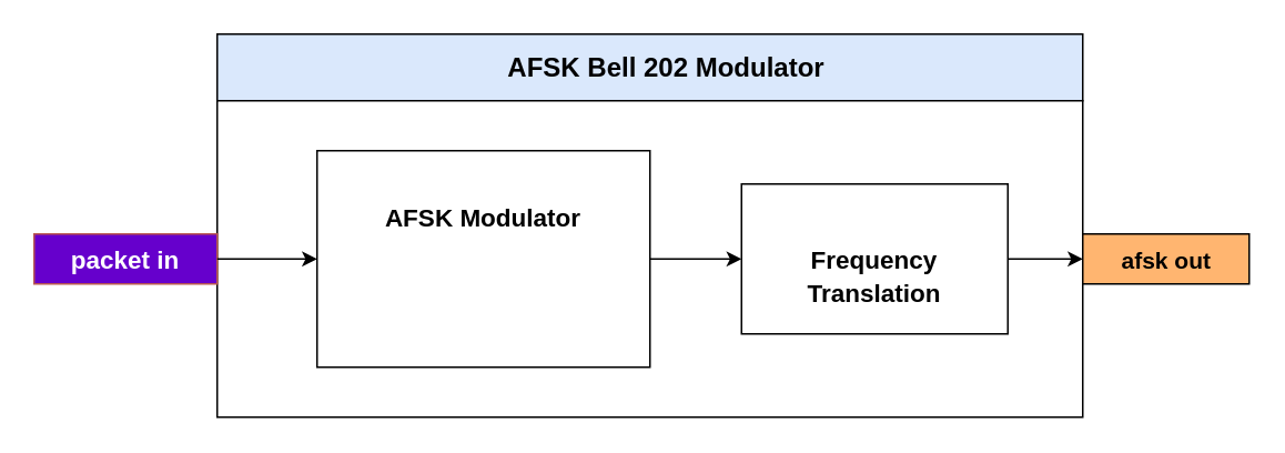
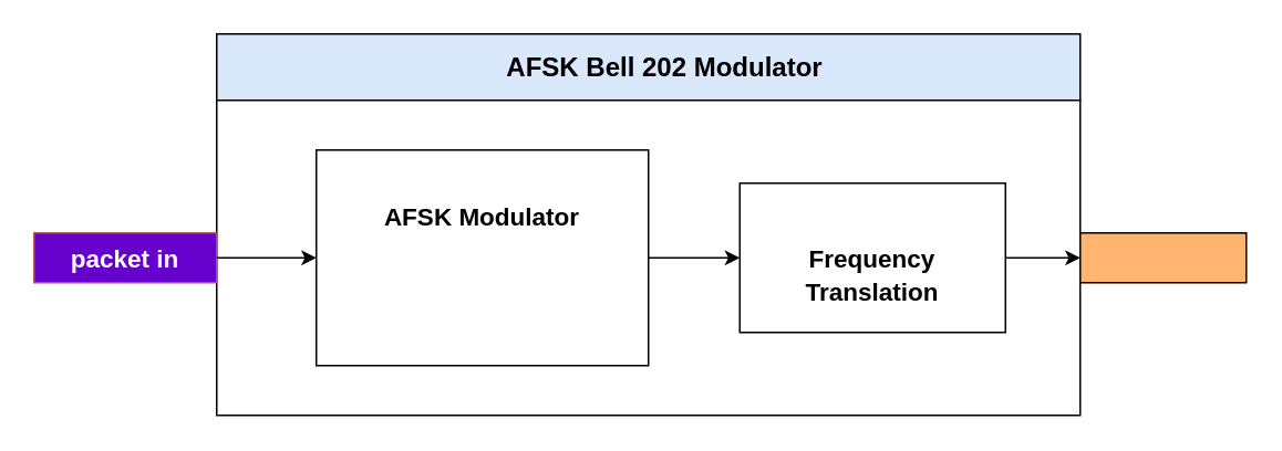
  <mxCell id="0" />
  <mxCell id="1" parent="0" />
  <mxCell id="2" value="" style="rounded=0;whiteSpace=wrap;html=1;labelBackgroundColor=none;strokeColor=#000000;fillColor=#dae8fc;fontSize=16;" parent="1" vertex="1"><mxGeometry x="130" y="20" width="520" height="40" as="geometry" /></mxCell>
  <mxCell id="3" value="&lt;font style=&quot;font-size: 16px&quot;&gt;&lt;b&gt;AFSK Bell 202 Modulator&lt;/b&gt;&lt;/font&gt;" style="text;html=1;strokeColor=none;fillColor=none;align=center;verticalAlign=middle;whiteSpace=wrap;rounded=0;labelBackgroundColor=none;fontSize=16;" parent="1" vertex="1"><mxGeometry x="295" y="30" width="210" height="20" as="geometry" /></mxCell>
  <mxCell id="4" value="" style="rounded=0;whiteSpace=wrap;html=1;labelBackgroundColor=none;fontSize=16;" parent="1" vertex="1"><mxGeometry x="130" y="60" width="520" height="190" as="geometry" /></mxCell>
  <mxCell id="5" value="" style="rounded=0;whiteSpace=wrap;html=1;labelBackgroundColor=none;strokeColor=#b85450;fillColor=#6600CC;fontSize=16;" parent="1" vertex="1"><mxGeometry x="20" y="140" width="110" height="30" as="geometry" /></mxCell>
  <mxCell id="6" style="edgeStyle=orthogonalEdgeStyle;rounded=0;orthogonalLoop=1;jettySize=auto;html=1;exitX=1;exitY=0.5;exitDx=0;exitDy=0;entryX=0;entryY=0.5;entryDx=0;entryDy=0;" edge="1" parent="1" source="7" target="14"><mxGeometry relative="1" as="geometry" /></mxCell>
  <mxCell id="7" value="&lt;font&gt;&lt;font style=&quot;font-size: 15px&quot;&gt;packet in&lt;/font&gt;&lt;br&gt;&lt;/font&gt;" style="text;html=1;align=center;verticalAlign=middle;whiteSpace=wrap;rounded=0;labelBackgroundColor=none;fontSize=16;fontColor=#FFFFFF;fontStyle=1" parent="1" vertex="1"><mxGeometry x="20" y="145" width="110" height="20" as="geometry" /></mxCell>
  <mxCell id="8" value="" style="rounded=0;whiteSpace=wrap;html=1;labelBackgroundColor=none;strokeColor=#000000;fillColor=#FFB570;fontSize=16;" parent="1" vertex="1"><mxGeometry x="650" y="140" width="100" height="30" as="geometry" /></mxCell>
- <mxCell id="9" value="&lt;font size=&quot;1&quot;&gt;&lt;b style=&quot;font-size: 14px&quot;&gt;afsk out&lt;/b&gt;&lt;/font&gt;" style="text;html=1;strokeColor=none;fillColor=none;align=center;verticalAlign=middle;whiteSpace=wrap;rounded=0;labelBackgroundColor=none;fontSize=16;" parent="1" vertex="1"><mxGeometry x="657.5" y="145" width="85" height="20" as="geometry" /></mxCell>
  <mxCell id="10" value="" style="edgeStyle=orthogonalEdgeStyle;rounded=0;orthogonalLoop=1;jettySize=auto;html=1;entryX=0;entryY=0.5;entryDx=0;entryDy=0;" edge="1" parent="1" source="11" target="8"><mxGeometry relative="1" as="geometry"><mxPoint x="640" y="155" as="targetPoint" /></mxGeometry></mxCell>
  <mxCell id="11" value="" style="rounded=0;whiteSpace=wrap;html=1;labelBackgroundColor=none;strokeColor=#000000;fillColor=none;fontSize=16;" parent="1" vertex="1"><mxGeometry x="445" y="110" width="160" height="90" as="geometry" /></mxCell>
  <mxCell id="12" value="&lt;font&gt;&lt;b&gt;&lt;font style=&quot;font-size: 15px&quot;&gt;Frequency Translation&lt;/font&gt;&lt;br&gt;&lt;/b&gt;&lt;/font&gt;" style="text;html=1;strokeColor=none;fillColor=none;align=center;verticalAlign=middle;whiteSpace=wrap;rounded=0;labelBackgroundColor=none;fontSize=16;" parent="1" vertex="1"><mxGeometry x="465" y="155" width="120" height="20" as="geometry" /></mxCell>
  <mxCell id="13" style="edgeStyle=orthogonalEdgeStyle;rounded=0;orthogonalLoop=1;jettySize=auto;html=1;exitX=1;exitY=0.5;exitDx=0;exitDy=0;entryX=0;entryY=0.5;entryDx=0;entryDy=0;" edge="1" parent="1" source="14" target="11"><mxGeometry relative="1" as="geometry" /></mxCell>
  <mxCell id="14" value="" style="rounded=0;whiteSpace=wrap;html=1;labelBackgroundColor=none;strokeColor=#000000;fillColor=none;fontSize=16;" vertex="1" parent="1"><mxGeometry x="190" y="90" width="200" height="130" as="geometry" /></mxCell>
  <mxCell id="15" value="&lt;font&gt;&lt;b&gt;&lt;font style=&quot;font-size: 15px&quot;&gt;AFSK Modulator&lt;/font&gt;&lt;br&gt;&lt;/b&gt;&lt;/font&gt;" style="text;html=1;strokeColor=none;fillColor=none;align=center;verticalAlign=middle;whiteSpace=wrap;rounded=0;labelBackgroundColor=none;fontSize=16;" vertex="1" parent="1"><mxGeometry x="215" y="120" width="150" height="20" as="geometry" /></mxCell>
